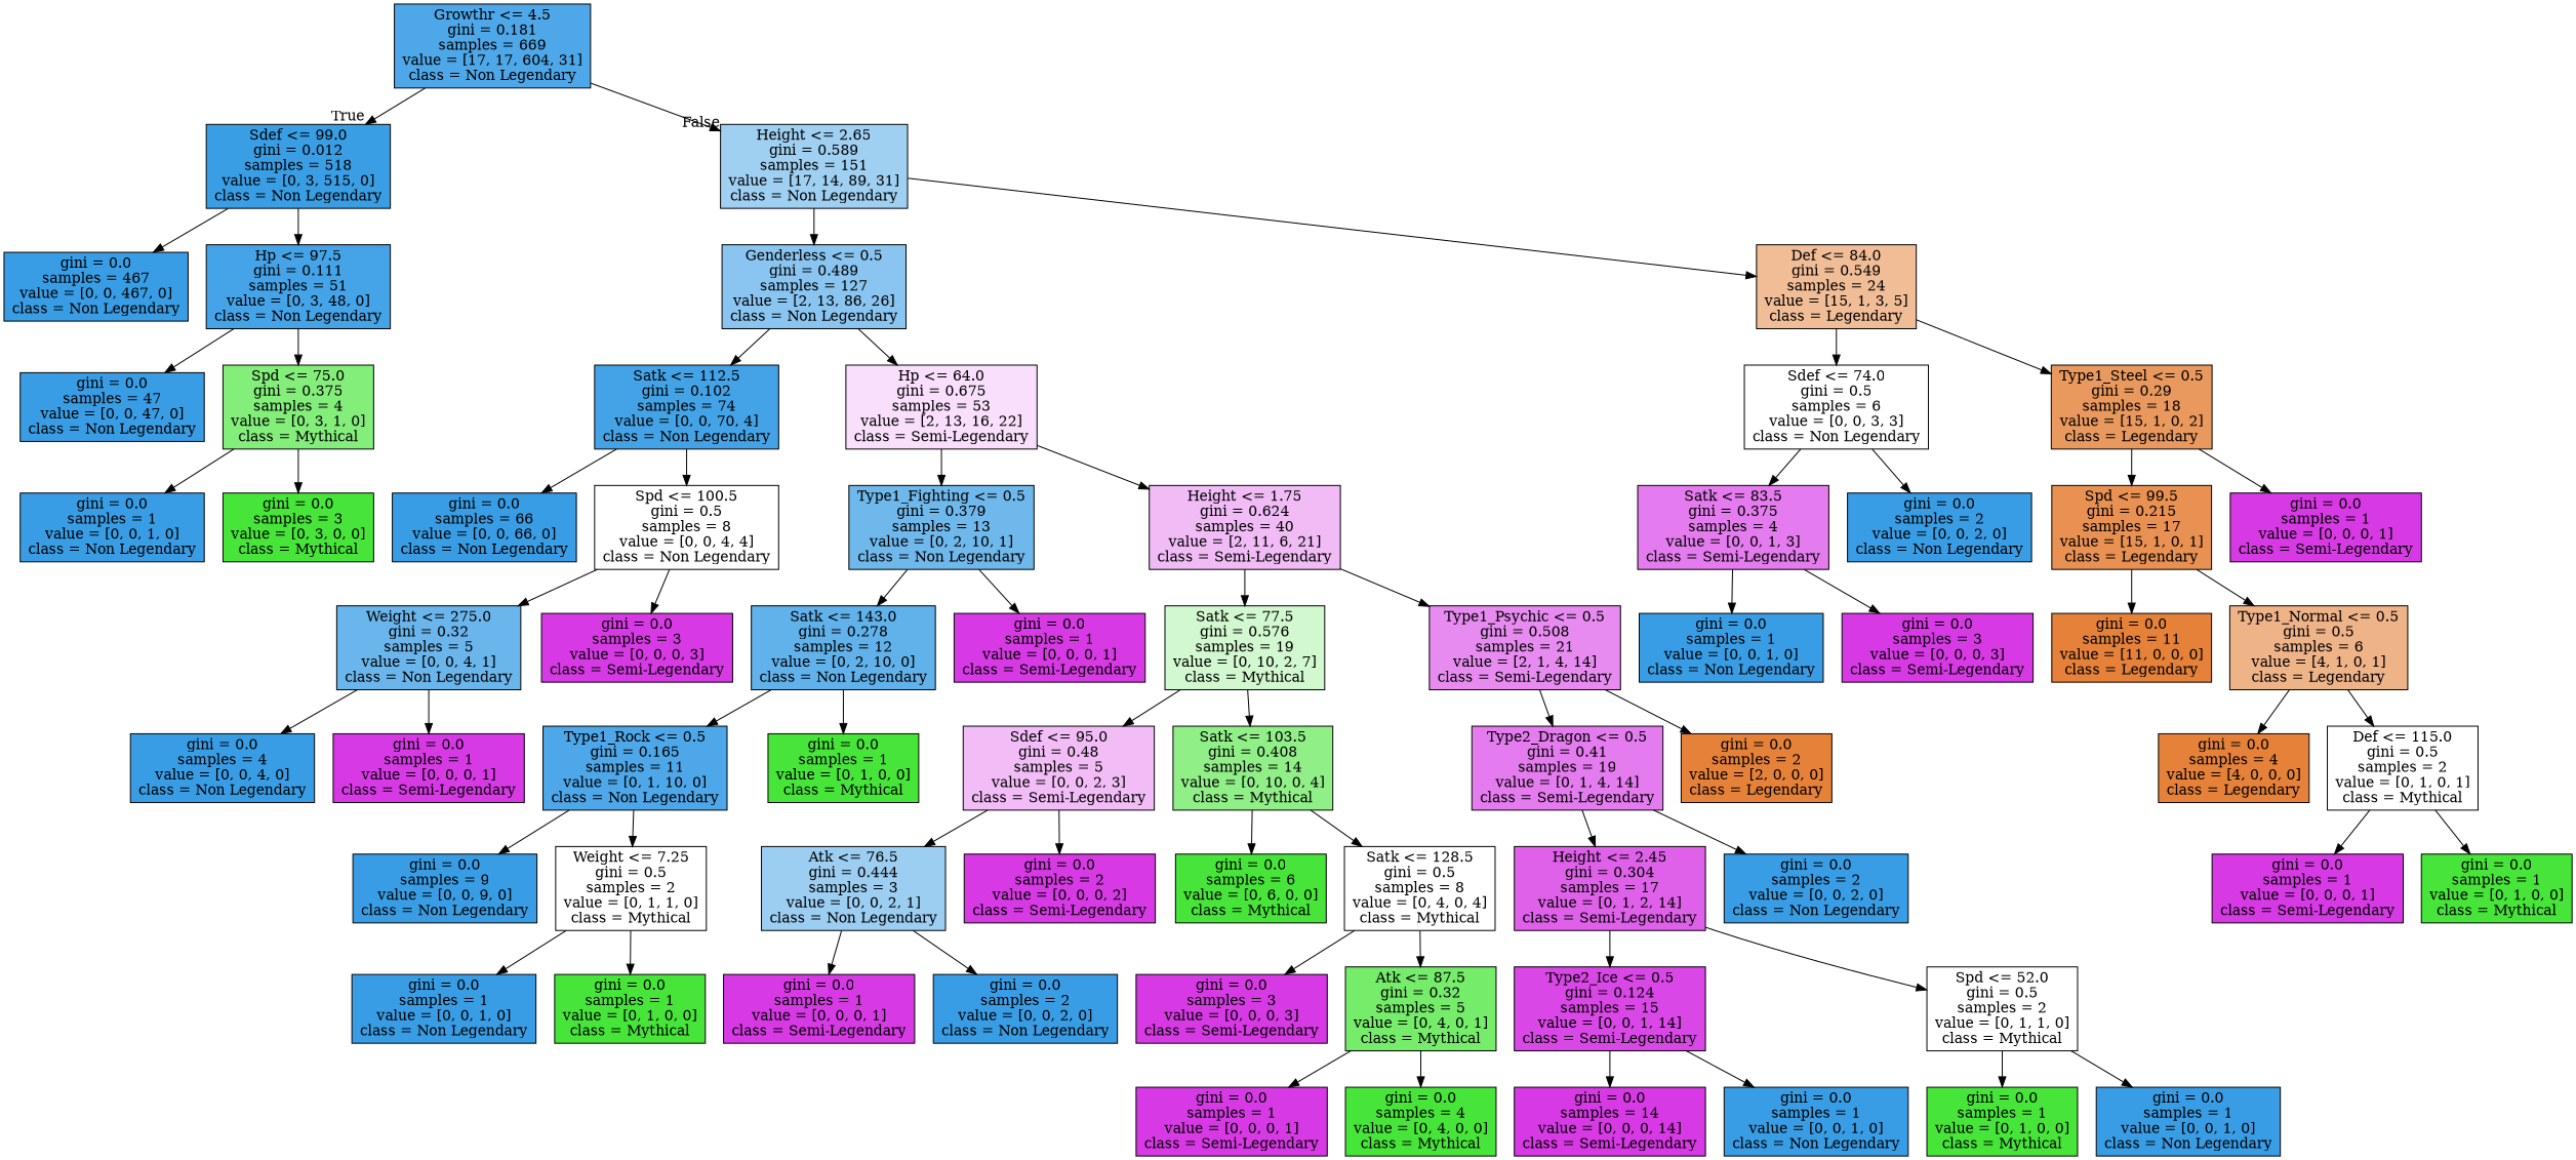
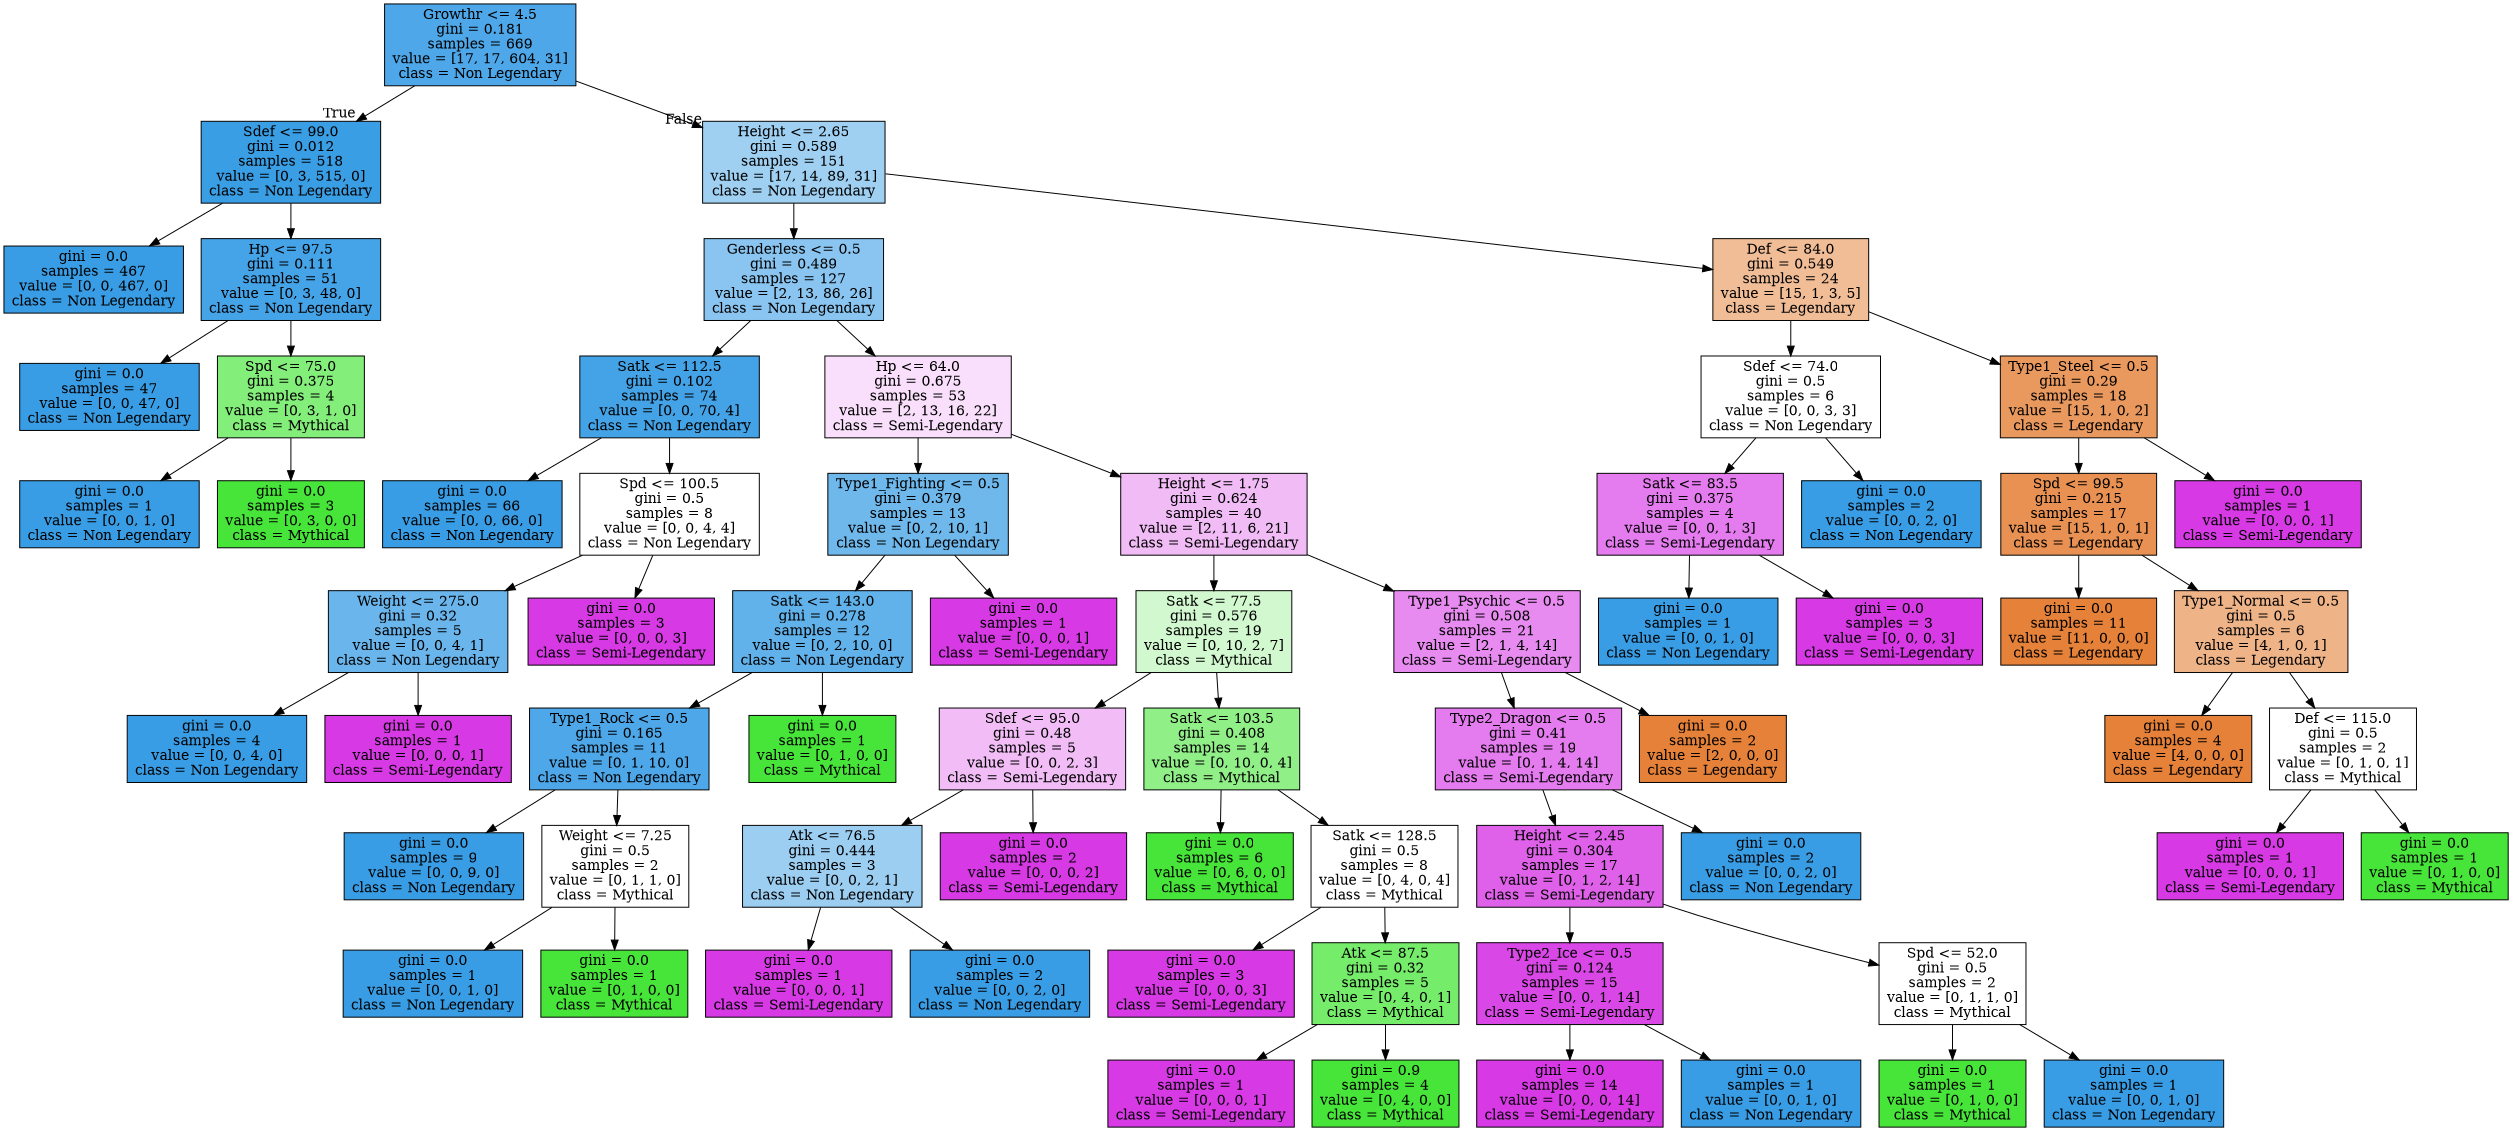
  digraph {
    node [color=black fillcolor="#399de5" shape=box style=filled]
    n1 [fillcolor="#4da7e8" label="Growthr <= 4.5\ngini = 0.181\nsamples = 669\nvalue = [17, 17, 604, 31]\nclass = Non Legendary"]
    n2 [fillcolor="#3a9ee5" label="Sdef <= 99.0\ngini = 0.012\nsamples = 518\nvalue = [0, 3, 515, 0]\nclass = Non Legendary"]
    n3 [fillcolor="#9fd0f2" label="Height <= 2.65\ngini = 0.589\nsamples = 151\nvalue = [17, 14, 89, 31]\nclass = Non Legendary"]
    n4 [label="gini = 0.0\nsamples = 467\nvalue = [0, 0, 467, 0]\nclass = Non Legendary"]
    n5 [fillcolor="#45a3e7" label="Hp <= 97.5\ngini = 0.111\nsamples = 51\nvalue = [0, 3, 48, 0]\nclass = Non Legendary"]
    n6 [label="gini = 0.0\nsamples = 47\nvalue = [0, 0, 47, 0]\nclass = Non Legendary"]
    n7 [fillcolor="#84ee7b" label="Spd <= 75.0\ngini = 0.375\nsamples = 4\nvalue = [0, 3, 1, 0]\nclass = Mythical"]
    n8 [label="gini = 0.0\nsamples = 1\nvalue = [0, 0, 1, 0]\nclass = Non Legendary"]
    n9 [fillcolor="#47e539" label="gini = 0.0\nsamples = 3\nvalue = [0, 3, 0, 0]\nclass = Mythical"]
    n10 [fillcolor="#89c5f0" label="Genderless <= 0.5\ngini = 0.489\nsamples = 127\nvalue = [2, 13, 86, 26]\nclass = Non Legendary"]
    n11 [fillcolor="#f1bd97" label="Def <= 84.0\ngini = 0.549\nsamples = 24\nvalue = [15, 1, 3, 5]\nclass = Legendary"]
    n12 [fillcolor="#44a3e6" label="Satk <= 112.5\ngini = 0.102\nsamples = 74\nvalue = [0, 0, 70, 4]\nclass = Non Legendary"]
    n13 [fillcolor="#f9dffb" label="Hp <= 64.0\ngini = 0.675\nsamples = 53\nvalue = [2, 13, 16, 22]\nclass = Semi-Legendary"]
    n14 [label="gini = 0.0\nsamples = 66\nvalue = [0, 0, 66, 0]\nclass = Non Legendary"]
    n15 [fillcolor="#ffffff" label="Spd <= 100.5\ngini = 0.5\nsamples = 8\nvalue = [0, 0, 4, 4]\nclass = Non Legendary"]
    n16 [fillcolor="#6ab6ec" label="Weight <= 275.0\ngini = 0.32\nsamples = 5\nvalue = [0, 0, 4, 1]\nclass = Non Legendary"]
    n17 [fillcolor="#d739e5" label="gini = 0.0\nsamples = 3\nvalue = [0, 0, 0, 3]\nclass = Semi-Legendary"]
    n18 [label="gini = 0.0\nsamples = 4\nvalue = [0, 0, 4, 0]\nclass = Non Legendary"]
    n19 [fillcolor="#d739e5" label="gini = 0.0\nsamples = 1\nvalue = [0, 0, 0, 1]\nclass = Semi-Legendary"]
    n20 [fillcolor="#6fb8ec" label="Type1_Fighting <= 0.5\ngini = 0.379\nsamples = 13\nvalue = [0, 2, 10, 1]\nclass = Non Legendary"]
    n21 [fillcolor="#f1bbf6" label="Height <= 1.75\ngini = 0.624\nsamples = 40\nvalue = [2, 11, 6, 21]\nclass = Semi-Legendary"]
    n22 [fillcolor="#61b1ea" label="Satk <= 143.0\ngini = 0.278\nsamples = 12\nvalue = [0, 2, 10, 0]\nclass = Non Legendary"]
    n23 [fillcolor="#d739e5" label="gini = 0.0\nsamples = 1\nvalue = [0, 0, 0, 1]\nclass = Semi-Legendary"]
    n24 [fillcolor="#4da7e8" label="Type1_Rock <= 0.5\ngini = 0.165\nsamples = 11\nvalue = [0, 1, 10, 0]\nclass = Non Legendary"]
    n25 [fillcolor="#47e539" label="gini = 0.0\nsamples = 1\nvalue = [0, 1, 0, 0]\nclass = Mythical"]
    n26 [label="gini = 0.0\nsamples = 9\nvalue = [0, 0, 9, 0]\nclass = Non Legendary"]
    n27 [fillcolor="#ffffff" label="Weight <= 7.25\ngini = 0.5\nsamples = 2\nvalue = [0, 1, 1, 0]\nclass = Mythical"]
    n28 [label="gini = 0.0\nsamples = 1\nvalue = [0, 0, 1, 0]\nclass = Non Legendary"]
    n29 [fillcolor="#47e539" label="gini = 0.0\nsamples = 1\nvalue = [0, 1, 0, 0]\nclass = Mythical"]
    n30 [fillcolor="#d1f8ce" label="Satk <= 77.5\ngini = 0.576\nsamples = 19\nvalue = [0, 10, 2, 7]\nclass = Mythical"]
    n31 [fillcolor="#e78bf0" label="Type1_Psychic <= 0.5\ngini = 0.508\nsamples = 21\nvalue = [2, 1, 4, 14]\nclass = Semi-Legendary"]
    n32 [fillcolor="#f2bdf6" label="Sdef <= 95.0\ngini = 0.48\nsamples = 5\nvalue = [0, 0, 2, 3]\nclass = Semi-Legendary"]
    n33 [fillcolor="#91ef88" label="Satk <= 103.5\ngini = 0.408\nsamples = 14\nvalue = [0, 10, 0, 4]\nclass = Mythical"]
    n34 [fillcolor="#9ccef2" label="Atk <= 76.5\ngini = 0.444\nsamples = 3\nvalue = [0, 0, 2, 1]\nclass = Non Legendary"]
    n35 [fillcolor="#d739e5" label="gini = 0.0\nsamples = 2\nvalue = [0, 0, 0, 2]\nclass = Semi-Legendary"]
    n36 [fillcolor="#d739e5" label="gini = 0.0\nsamples = 1\nvalue = [0, 0, 0, 1]\nclass = Semi-Legendary"]
    n37 [label="gini = 0.0\nsamples = 2\nvalue = [0, 0, 2, 0]\nclass = Non Legendary"]
    n38 [fillcolor="#47e539" label="gini = 0.0\nsamples = 6\nvalue = [0, 6, 0, 0]\nclass = Mythical"]
    n39 [fillcolor="#ffffff" label="Satk <= 128.5\ngini = 0.5\nsamples = 8\nvalue = [0, 4, 0, 4]\nclass = Mythical"]
    n40 [fillcolor="#d739e5" label="gini = 0.0\nsamples = 3\nvalue = [0, 0, 0, 3]\nclass = Semi-Legendary"]
    n41 [fillcolor="#75ec6a" label="Atk <= 87.5\ngini = 0.32\nsamples = 5\nvalue = [0, 4, 0, 1]\nclass = Mythical"]
    n42 [fillcolor="#d739e5" label="gini = 0.0\nsamples = 1\nvalue = [0, 0, 0, 1]\nclass = Semi-Legendary"]
-   n43 [fillcolor="#47e539" label="gini = 0.0\nsamples = 4\nvalue = [0, 4, 0, 0]\nclass = Mythical"]
+   n43 [fillcolor="#47e539" label="gini = 0.9\nsamples = 4\nvalue = [0, 4, 0, 0]\nclass = Mythical"]
    n44 [fillcolor="#e47bee" label="Type2_Dragon <= 0.5\ngini = 0.41\nsamples = 19\nvalue = [0, 1, 4, 14]\nclass = Semi-Legendary"]
    n45 [fillcolor="#e58139" label="gini = 0.0\nsamples = 2\nvalue = [2, 0, 0, 0]\nclass = Legendary"]
    n46 [fillcolor="#df61ea" label="Height <= 2.45\ngini = 0.304\nsamples = 17\nvalue = [0, 1, 2, 14]\nclass = Semi-Legendary"]
    n47 [label="gini = 0.0\nsamples = 2\nvalue = [0, 0, 2, 0]\nclass = Non Legendary"]
    n48 [fillcolor="#da47e7" label="Type2_Ice <= 0.5\ngini = 0.124\nsamples = 15\nvalue = [0, 0, 1, 14]\nclass = Semi-Legendary"]
    n49 [fillcolor="#ffffff" label="Spd <= 52.0\ngini = 0.5\nsamples = 2\nvalue = [0, 1, 1, 0]\nclass = Mythical"]
    n50 [fillcolor="#d739e5" label="gini = 0.0\nsamples = 14\nvalue = [0, 0, 0, 14]\nclass = Semi-Legendary"]
    n51 [label="gini = 0.0\nsamples = 1\nvalue = [0, 0, 1, 0]\nclass = Non Legendary"]
    n52 [fillcolor="#47e539" label="gini = 0.0\nsamples = 1\nvalue = [0, 1, 0, 0]\nclass = Mythical"]
    n53 [label="gini = 0.0\nsamples = 1\nvalue = [0, 0, 1, 0]\nclass = Non Legendary"]
    n54 [fillcolor="#ffffff" label="Sdef <= 74.0\ngini = 0.5\nsamples = 6\nvalue = [0, 0, 3, 3]\nclass = Non Legendary"]
    n55 [fillcolor="#ea995e" label="Type1_Steel <= 0.5\ngini = 0.29\nsamples = 18\nvalue = [15, 1, 0, 2]\nclass = Legendary"]
    n56 [fillcolor="#e47bee" label="Satk <= 83.5\ngini = 0.375\nsamples = 4\nvalue = [0, 0, 1, 3]\nclass = Semi-Legendary"]
    n57 [label="gini = 0.0\nsamples = 2\nvalue = [0, 0, 2, 0]\nclass = Non Legendary"]
    n58 [label="gini = 0.0\nsamples = 1\nvalue = [0, 0, 1, 0]\nclass = Non Legendary"]
    n59 [fillcolor="#d739e5" label="gini = 0.0\nsamples = 3\nvalue = [0, 0, 0, 3]\nclass = Semi-Legendary"]
    n60 [fillcolor="#e89152" label="Spd <= 99.5\ngini = 0.215\nsamples = 17\nvalue = [15, 1, 0, 1]\nclass = Legendary"]
    n61 [fillcolor="#d739e5" label="gini = 0.0\nsamples = 1\nvalue = [0, 0, 0, 1]\nclass = Semi-Legendary"]
    n62 [fillcolor="#e58139" label="gini = 0.0\nsamples = 11\nvalue = [11, 0, 0, 0]\nclass = Legendary"]
    n63 [fillcolor="#efb388" label="Type1_Normal <= 0.5\ngini = 0.5\nsamples = 6\nvalue = [4, 1, 0, 1]\nclass = Legendary"]
    n64 [fillcolor="#e58139" label="gini = 0.0\nsamples = 4\nvalue = [4, 0, 0, 0]\nclass = Legendary"]
    n65 [fillcolor="#ffffff" label="Def <= 115.0\ngini = 0.5\nsamples = 2\nvalue = [0, 1, 0, 1]\nclass = Mythical"]
    n66 [fillcolor="#d739e5" label="gini = 0.0\nsamples = 1\nvalue = [0, 0, 0, 1]\nclass = Semi-Legendary"]
    n67 [fillcolor="#47e539" label="gini = 0.0\nsamples = 1\nvalue = [0, 1, 0, 0]\nclass = Mythical"]
    n1 -> n2 [headlabel=True labelangle=45 labeldistance=2.5]
    n1 -> n3 [headlabel=False labelangle=-45 labeldistance=2.5]
    n2 -> n4
    n2 -> n5
    n3 -> n10
    n3 -> n11
    n5 -> n6
    n5 -> n7
    n7 -> n8
    n7 -> n9
    n10 -> n12
    n10 -> n13
    n11 -> n54
    n11 -> n55
    n12 -> n14
    n12 -> n15
    n13 -> n20
    n13 -> n21
    n15 -> n16
    n15 -> n17
    n16 -> n18
    n16 -> n19
    n20 -> n22
    n20 -> n23
    n21 -> n30
    n21 -> n31
    n22 -> n24
    n22 -> n25
    n24 -> n26
    n24 -> n27
    n27 -> n28
    n27 -> n29
    n30 -> n32
    n30 -> n33
    n31 -> n44
    n31 -> n45
    n32 -> n34
    n32 -> n35
    n33 -> n38
    n33 -> n39
    n34 -> n36
    n34 -> n37
    n39 -> n40
    n39 -> n41
    n41 -> n42
    n41 -> n43
    n44 -> n46
    n44 -> n47
    n46 -> n48
    n46 -> n49
    n48 -> n50
    n48 -> n51
    n49 -> n52
    n49 -> n53
    n54 -> n56
    n54 -> n57
    n55 -> n60
    n55 -> n61
    n56 -> n58
    n56 -> n59
    n60 -> n62
    n60 -> n63
    n63 -> n64
    n63 -> n65
    n65 -> n66
    n65 -> n67
  }
